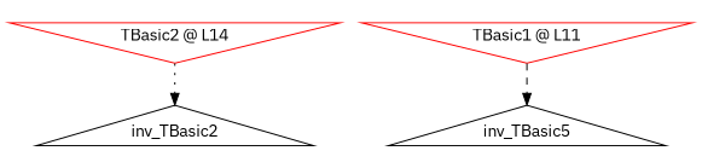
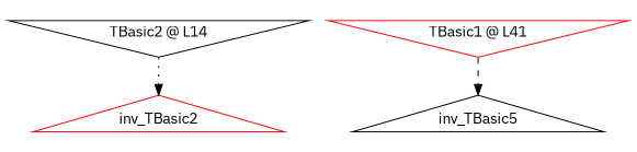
  digraph {
    fontname="IBM Plex Sans"
    node [fontname="IBM Plex Sans" shape=invtriangle]
    edge [fontname="IBM Plex Sans"]
-   n1 [color=red label="TBasic2 @ L14"]
-   inv_TBasic2 [shape=triangle]
-   n3 [color=red label="TBasic1 @ L11"]
+   n1 [color=black label="TBasic2 @ L14"]
+   inv_TBasic2 [shape=triangle color=red]
+   n3 [color=red label="TBasic1 @ L41"]
    n4 [label=inv_TBasic5 shape=triangle]
    n1 -> inv_TBasic2 [style=dotted]
    n3 -> n4 [style=dashed]
  }
